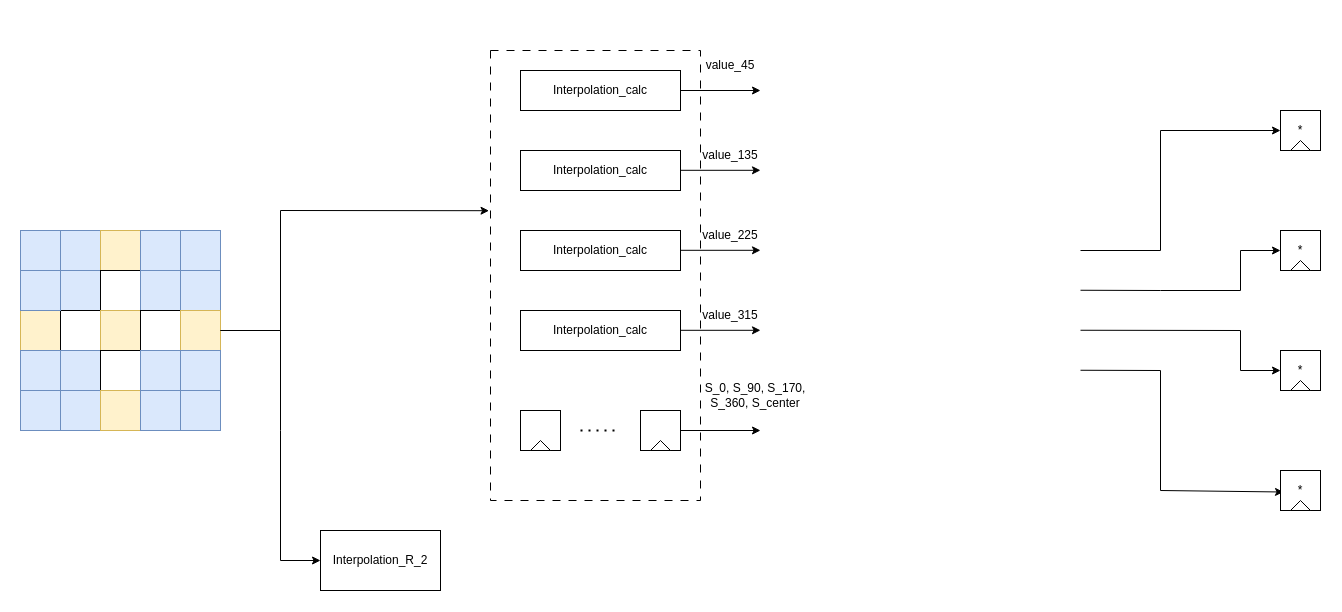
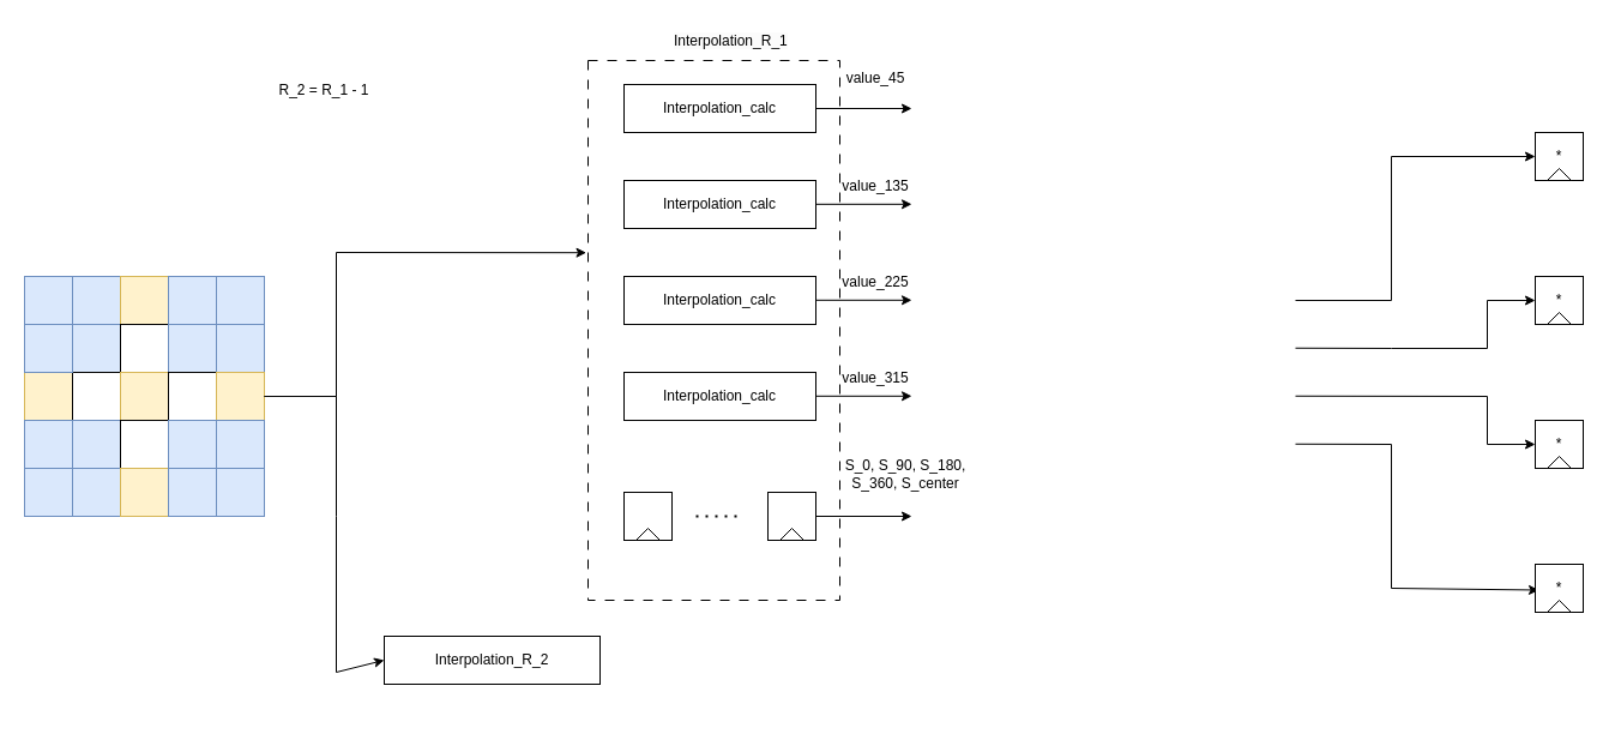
  <mxCell id="0" />
  <mxCell id="1" parent="0" />
  <mxCell id="2" value="" style="endArrow=classic;html=1;rounded=0;entryX=0;entryY=0.5;entryDx=0;entryDy=0;" edge="1" parent="1" target="59"><mxGeometry width="50" height="50" relative="1" as="geometry"><mxPoint x="1080" y="250" as="sourcePoint" /><mxPoint x="1160" y="250" as="targetPoint" /><Array as="points"><mxPoint x="1160" y="250" /><mxPoint x="1160" y="130" /></Array></mxGeometry></mxCell>
  <mxCell id="3" value="" style="endArrow=classic;html=1;rounded=0;entryX=0;entryY=0.5;entryDx=0;entryDy=0;" edge="1" parent="1" target="61"><mxGeometry width="50" height="50" relative="1" as="geometry"><mxPoint x="1080" y="289.76" as="sourcePoint" /><mxPoint x="1160" y="289.76" as="targetPoint" /><Array as="points"><mxPoint x="1160" y="290" /><mxPoint x="1240" y="290" /><mxPoint x="1240" y="250" /></Array></mxGeometry></mxCell>
  <mxCell id="4" value="" style="endArrow=classic;html=1;rounded=0;entryX=0;entryY=0.5;entryDx=0;entryDy=0;" edge="1" parent="1" target="64"><mxGeometry width="50" height="50" relative="1" as="geometry"><mxPoint x="1080" y="329.76" as="sourcePoint" /><mxPoint x="1160" y="329.76" as="targetPoint" /><Array as="points"><mxPoint x="1240" y="330" /><mxPoint x="1240" y="370" /></Array></mxGeometry></mxCell>
  <mxCell id="5" value="" style="endArrow=classic;html=1;rounded=0;entryX=0.075;entryY=0.538;entryDx=0;entryDy=0;entryPerimeter=0;" edge="1" parent="1" target="66"><mxGeometry width="50" height="50" relative="1" as="geometry"><mxPoint x="1080" y="369.76" as="sourcePoint" /><mxPoint x="1160" y="369.76" as="targetPoint" /><Array as="points"><mxPoint x="1160" y="370" /><mxPoint x="1160" y="490" /></Array></mxGeometry></mxCell>
  <mxCell id="6" value="" style="rounded=0;whiteSpace=wrap;html=1;" vertex="1" parent="1"><mxGeometry x="20" y="230" width="40" height="40" as="geometry" /></mxCell>
  <mxCell id="7" value="" style="rounded=0;whiteSpace=wrap;html=1;" vertex="1" parent="1"><mxGeometry x="20" y="270" width="40" height="40" as="geometry" /></mxCell>
  <mxCell id="8" value="" style="rounded=0;whiteSpace=wrap;html=1;fillColor=#fff2cc;strokeColor=#d6b656;" vertex="1" parent="1"><mxGeometry x="20" y="310" width="40" height="40" as="geometry" /></mxCell>
  <mxCell id="9" value="" style="rounded=0;whiteSpace=wrap;html=1;fillColor=#dae8fc;strokeColor=#6c8ebf;" vertex="1" parent="1"><mxGeometry x="20" y="350" width="40" height="40" as="geometry" /></mxCell>
  <mxCell id="10" value="" style="rounded=0;whiteSpace=wrap;html=1;fillColor=#dae8fc;strokeColor=#6c8ebf;" vertex="1" parent="1"><mxGeometry x="20" y="390" width="40" height="40" as="geometry" /></mxCell>
  <mxCell id="11" value="" style="rounded=0;whiteSpace=wrap;html=1;fillColor=#dae8fc;strokeColor=#6c8ebf;" vertex="1" parent="1"><mxGeometry x="60" y="230" width="40" height="40" as="geometry" /></mxCell>
  <mxCell id="12" value="" style="rounded=0;whiteSpace=wrap;html=1;fillColor=#dae8fc;strokeColor=#6c8ebf;" vertex="1" parent="1"><mxGeometry x="60" y="270" width="40" height="40" as="geometry" /></mxCell>
  <mxCell id="13" value="" style="rounded=0;whiteSpace=wrap;html=1;" vertex="1" parent="1"><mxGeometry x="60" y="310" width="40" height="40" as="geometry" /></mxCell>
  <mxCell id="14" value="" style="rounded=0;whiteSpace=wrap;html=1;fillColor=#dae8fc;strokeColor=#6c8ebf;" vertex="1" parent="1"><mxGeometry x="60" y="350" width="40" height="40" as="geometry" /></mxCell>
  <mxCell id="15" value="" style="rounded=0;whiteSpace=wrap;html=1;fillColor=#dae8fc;strokeColor=#6c8ebf;" vertex="1" parent="1"><mxGeometry x="60" y="390" width="40" height="40" as="geometry" /></mxCell>
  <mxCell id="16" value="" style="rounded=0;whiteSpace=wrap;html=1;fillColor=#fff2cc;strokeColor=#d6b656;" vertex="1" parent="1"><mxGeometry x="100" y="230" width="40" height="40" as="geometry" /></mxCell>
  <mxCell id="17" value="" style="rounded=0;whiteSpace=wrap;html=1;" vertex="1" parent="1"><mxGeometry x="100" y="270" width="40" height="40" as="geometry" /></mxCell>
  <mxCell id="18" value="" style="rounded=0;whiteSpace=wrap;html=1;fillColor=#fff2cc;strokeColor=#d6b656;" vertex="1" parent="1"><mxGeometry x="100" y="310" width="40" height="40" as="geometry" /></mxCell>
  <mxCell id="19" value="" style="rounded=0;whiteSpace=wrap;html=1;" vertex="1" parent="1"><mxGeometry x="100" y="350" width="40" height="40" as="geometry" /></mxCell>
  <mxCell id="20" value="" style="rounded=0;whiteSpace=wrap;html=1;fillColor=#fff2cc;strokeColor=#d6b656;" vertex="1" parent="1"><mxGeometry x="100" y="390" width="40" height="40" as="geometry" /></mxCell>
  <mxCell id="21" value="" style="rounded=0;whiteSpace=wrap;html=1;fillColor=#dae8fc;strokeColor=#6c8ebf;" vertex="1" parent="1"><mxGeometry x="140" y="230" width="40" height="40" as="geometry" /></mxCell>
  <mxCell id="22" value="" style="rounded=0;whiteSpace=wrap;html=1;fillColor=#dae8fc;strokeColor=#6c8ebf;" vertex="1" parent="1"><mxGeometry x="140" y="270" width="40" height="40" as="geometry" /></mxCell>
  <mxCell id="23" value="" style="rounded=0;whiteSpace=wrap;html=1;" vertex="1" parent="1"><mxGeometry x="140" y="310" width="40" height="40" as="geometry" /></mxCell>
  <mxCell id="24" value="" style="rounded=0;whiteSpace=wrap;html=1;fillColor=#dae8fc;strokeColor=#6c8ebf;" vertex="1" parent="1"><mxGeometry x="140" y="350" width="40" height="40" as="geometry" /></mxCell>
  <mxCell id="25" value="" style="rounded=0;whiteSpace=wrap;html=1;fillColor=#dae8fc;strokeColor=#6c8ebf;" vertex="1" parent="1"><mxGeometry x="140" y="390" width="40" height="40" as="geometry" /></mxCell>
  <mxCell id="26" value="" style="rounded=0;whiteSpace=wrap;html=1;fillColor=#dae8fc;strokeColor=#6c8ebf;" vertex="1" parent="1"><mxGeometry x="180" y="230" width="40" height="40" as="geometry" /></mxCell>
  <mxCell id="27" value="" style="rounded=0;whiteSpace=wrap;html=1;fillColor=#dae8fc;strokeColor=#6c8ebf;" vertex="1" parent="1"><mxGeometry x="180" y="270" width="40" height="40" as="geometry" /></mxCell>
  <mxCell id="28" value="" style="rounded=0;whiteSpace=wrap;html=1;fillColor=#fff2cc;strokeColor=#d6b656;" vertex="1" parent="1"><mxGeometry x="180" y="310" width="40" height="40" as="geometry" /></mxCell>
  <mxCell id="29" value="" style="rounded=0;whiteSpace=wrap;html=1;fillColor=#dae8fc;strokeColor=#6c8ebf;" vertex="1" parent="1"><mxGeometry x="180" y="350" width="40" height="40" as="geometry" /></mxCell>
  <mxCell id="30" value="" style="rounded=0;whiteSpace=wrap;html=1;fillColor=#dae8fc;strokeColor=#6c8ebf;" vertex="1" parent="1"><mxGeometry x="180" y="390" width="40" height="40" as="geometry" /></mxCell>
  <mxCell id="31" value="" style="endArrow=classic;html=1;rounded=0;exitX=1;exitY=0.5;exitDx=0;exitDy=0;entryX=-0.007;entryY=0.356;entryDx=0;entryDy=0;entryPerimeter=0;" edge="1" parent="1" source="28" target="32"><mxGeometry width="50" height="50" relative="1" as="geometry"><mxPoint x="300" y="350" as="sourcePoint" /><mxPoint x="320" y="210" as="targetPoint" /><Array as="points"><mxPoint x="280" y="330" /><mxPoint x="280" y="210" /></Array></mxGeometry></mxCell>
  <mxCell id="32" value="" style="rounded=0;whiteSpace=wrap;html=1;dashed=1;dashPattern=8 8;" vertex="1" parent="1"><mxGeometry x="490" y="50" width="210" height="450" as="geometry" /></mxCell>
- <mxCell id="33" value="Interpolation_R_2" style="rounded=0;whiteSpace=wrap;html=1;" vertex="1" parent="1"><mxGeometry x="320" y="530" width="120" height="60" as="geometry" /></mxCell>
+ <mxCell id="33" value="Interpolation_R_2" style="rounded=0;whiteSpace=wrap;html=1;" vertex="1" parent="1"><mxGeometry x="320" y="530" width="180" height="40" as="geometry" /></mxCell>
  <mxCell id="34" value="" style="endArrow=classic;html=1;rounded=0;exitX=1;exitY=0.5;exitDx=0;exitDy=0;entryX=0;entryY=0.5;entryDx=0;entryDy=0;" edge="1" parent="1" source="28" target="33"><mxGeometry width="50" height="50" relative="1" as="geometry"><mxPoint x="300" y="380" as="sourcePoint" /><mxPoint x="350" y="330" as="targetPoint" /><Array as="points"><mxPoint x="280" y="330" /><mxPoint x="280" y="430" /><mxPoint x="280" y="560" /></Array></mxGeometry></mxCell>
+ <mxCell id="35" value="R_2 = R_1 - 1" style="text;html=1;align=center;verticalAlign=middle;whiteSpace=wrap;rounded=0;" vertex="1" parent="1"><mxGeometry x="210" y="60" width="120" height="30" as="geometry" /></mxCell>
  <mxCell id="36" value="Interpolation_calc" style="rounded=0;whiteSpace=wrap;html=1;" vertex="1" parent="1"><mxGeometry x="520" width="160" height="40" as="geometry" y="70" /></mxCell>
  <mxCell id="37" value="" style="rounded=0;whiteSpace=wrap;html=1;fillColor=#dae8fc;strokeColor=#6c8ebf;" vertex="1" parent="1"><mxGeometry x="20" y="230" width="40" height="40" as="geometry" /></mxCell>
  <mxCell id="38" value="" style="rounded=0;whiteSpace=wrap;html=1;fillColor=#dae8fc;strokeColor=#6c8ebf;" vertex="1" parent="1"><mxGeometry x="20" y="270" width="40" height="40" as="geometry" /></mxCell>
  <mxCell id="39" value="Interpolation_calc" style="rounded=0;whiteSpace=wrap;html=1;" vertex="1" parent="1"><mxGeometry x="520" y="150" width="160" height="40" as="geometry" /></mxCell>
  <mxCell id="40" value="Interpolation_calc" style="rounded=0;whiteSpace=wrap;html=1;" vertex="1" parent="1"><mxGeometry x="520" y="230" width="160" height="40" as="geometry" /></mxCell>
  <mxCell id="41" value="Interpolation_calc" style="rounded=0;whiteSpace=wrap;html=1;" vertex="1" parent="1"><mxGeometry x="520" y="310" width="160" height="40" as="geometry" /></mxCell>
  <mxCell id="42" value="" style="group" vertex="1" connectable="0" parent="1"><mxGeometry x="520" y="410" width="40" height="40" as="geometry" /></mxCell>
  <mxCell id="43" value="" style="rounded=0;whiteSpace=wrap;html=1;" vertex="1" parent="42"><mxGeometry width="40" height="40" as="geometry" /></mxCell>
  <mxCell id="44" value="" style="triangle;whiteSpace=wrap;html=1;direction=north;" vertex="1" parent="42"><mxGeometry x="10" y="30" width="20" height="10" as="geometry" /></mxCell>
  <mxCell id="45" value="" style="group" vertex="1" connectable="0" parent="1"><mxGeometry x="640" y="410" width="40" height="40" as="geometry" /></mxCell>
  <mxCell id="46" value="" style="rounded=0;whiteSpace=wrap;html=1;" vertex="1" parent="45"><mxGeometry width="40" height="40" as="geometry" /></mxCell>
  <mxCell id="47" value="" style="triangle;whiteSpace=wrap;html=1;direction=north;" vertex="1" parent="45"><mxGeometry x="10" y="30" width="20" height="10" as="geometry" /></mxCell>
  <mxCell id="48" value="" style="endArrow=none;dashed=1;html=1;dashPattern=1 3;strokeWidth=2;rounded=0;" edge="1" parent="45"><mxGeometry width="50" height="50" relative="1" as="geometry"><mxPoint x="-60" y="20" as="sourcePoint" /><mxPoint x="-20" y="20" as="targetPoint" /></mxGeometry></mxCell>
  <mxCell id="49" value="" style="endArrow=classic;html=1;rounded=0;exitX=1;exitY=0.5;exitDx=0;exitDy=0;" edge="1" parent="1" source="36"><mxGeometry width="50" height="50" relative="1" as="geometry"><mxPoint x="880" y="220" as="sourcePoint" /><mxPoint x="760" y="90" as="targetPoint" /></mxGeometry></mxCell>
  <mxCell id="50" value="" style="endArrow=classic;html=1;rounded=0;exitX=1;exitY=0.5;exitDx=0;exitDy=0;" edge="1" parent="1"><mxGeometry width="50" height="50" relative="1" as="geometry"><mxPoint y="169.8" as="sourcePoint" x="680" /><mxPoint x="760" y="169.8" as="targetPoint" /></mxGeometry></mxCell>
  <mxCell id="51" value="" style="endArrow=classic;html=1;rounded=0;exitX=1;exitY=0.5;exitDx=0;exitDy=0;" edge="1" parent="1"><mxGeometry width="50" height="50" relative="1" as="geometry"><mxPoint y="249.8" as="sourcePoint" x="680" /><mxPoint x="760" y="249.8" as="targetPoint" /></mxGeometry></mxCell>
  <mxCell id="52" value="" style="endArrow=classic;html=1;rounded=0;exitX=1;exitY=0.5;exitDx=0;exitDy=0;" edge="1" parent="1"><mxGeometry width="50" height="50" relative="1" as="geometry"><mxPoint y="329.8" as="sourcePoint" x="680" /><mxPoint x="760" y="329.8" as="targetPoint" /></mxGeometry></mxCell>
  <mxCell id="53" value="value_45&lt;span style=&quot;color: rgba(0, 0, 0, 0); font-family: monospace; font-size: 0px; text-align: start; text-wrap-mode: nowrap;&quot;&gt;%3CmxGraphModel%3E%3Croot%3E%3CmxCell%20id%3D%220%22%2F%3E%3CmxCell%20id%3D%221%22%20parent%3D%220%22%2F%3E%3CmxCell%20id%3D%222%22%20value%3D%22%22%20style%3D%22endArrow%3Dclassic%3Bhtml%3D1%3Brounded%3D0%3BexitX%3D1%3BexitY%3D0.5%3BexitDx%3D0%3BexitDy%3D0%3B%22%20edge%3D%221%22%20parent%3D%221%22%3E%3CmxGeometry%20width%3D%2250%22%20height%3D%2250%22%20relative%3D%221%22%20as%3D%22geometry%22%3E%3CmxPoint%20y%3D%22179.8%22%20as%3D%22sourcePoint%22%2F%3E%3CmxPoint%20x%3D%2280%22%20y%3D%22179.8%22%20as%3D%22targetPoint%22%2F%3E%3C%2FmxGeometry%3E%3C%2FmxCell%3E%3C%2Froot%3E%3C%2FmxGraphModel%3E&lt;/span&gt;" style="text;html=1;align=center;verticalAlign=middle;whiteSpace=wrap;rounded=0;" vertex="1" parent="1"><mxGeometry x="700" y="50" width="60" height="30" as="geometry" /></mxCell>
  <mxCell id="54" value="value_135&lt;span style=&quot;color: rgba(0, 0, 0, 0); font-family: monospace; font-size: 0px; text-align: start; text-wrap-mode: nowrap;&quot;&gt;%3CmxGraphModel%3E%3Croot%3E%3CmxCell%20id%3D%220%22%2F%3E%3CmxCell%20id%3D%221%22%20parent%3D%220%22%2F%3E%3CmxCell%20id%3D%222%22%20value%3D%22%22%20style%3D%22endArrow%3Dclassic%3Bhtml%3D1%3Brounded%3D0%3BexitX%3D1%3BexitY%3D0.5%3BexitDx%3D0%3BexitDy%3D0%3B%22%20edge%3D%221%22%20parent%3D%221%22%3E%3CmxGeometry%20width%3D%2250%22%20height%3D%2250%22%20relative%3D%221%22%20as%3D%22geometry%22%3E%3CmxPoint%20y%3D%22179.8%22%20as%3D%22sourcePoint%22%2F%3E%3CmxPoint%20x%3D%2280%22%20y%3D%22179.8%22%20as%3D%22targetPoint%22%2F%3E%3C%2FmxGeometry%3E%3C%2FmxCell%3E%3C%2Froot%3E%3C%2FmxGraphModel%3E&lt;/span&gt;" style="text;html=1;align=center;verticalAlign=middle;whiteSpace=wrap;rounded=0;" vertex="1" parent="1"><mxGeometry x="700" y="140" width="60" height="30" as="geometry" /></mxCell>
  <mxCell id="55" value="value_22&lt;span style=&quot;color: rgba(0, 0, 0, 0); font-family: monospace; font-size: 0px; text-align: start; text-wrap-mode: nowrap;&quot;&gt;%3CmxGraphModel%3E%3Croot%3E%3CmxCell%20id%3D%220%22%2F%3E%3CmxCell%20id%3D%221%22%20parent%3D%220%22%2F%3E%3CmxCell%20id%3D%222%22%20value%3D%22value_135%26lt%3Bspan%20style%3D%26quot%3Bcolor%3A%20rgba(0%2C%200%2C%200%2C%200)%3B%20font-family%3A%20monospace%3B%20font-size%3A%200px%3B%20text-align%3A%20start%3B%20text-wrap-mode%3A%20nowrap%3B%26quot%3B%26gt%3B%253CmxGraphModel%253E%253Croot%253E%253CmxCell%2520id%253D%25220%2522%252F%253E%253CmxCell%2520id%253D%25221%2522%2520parent%253D%25220%2522%252F%253E%253CmxCell%2520id%253D%25222%2522%2520value%253D%2522%2522%2520style%253D%2522endArrow%253Dclassic%253Bhtml%253D1%253Brounded%253D0%253BexitX%253D1%253BexitY%253D0.5%253BexitDx%253D0%253BexitDy%253D0%253B%2522%2520edge%253D%25221%2522%2520parent%253D%25221%2522%253E%253CmxGeometry%2520width%253D%252250%2522%2520height%253D%252250%2522%2520relative%253D%25221%2522%2520as%253D%2522geometry%2522%253E%253CmxPoint%2520y%253D%2522179.8%2522%2520as%253D%2522sourcePoint%2522%252F%253E%253CmxPoint%2520x%253D%252280%2522%2520y%253D%2522179.8%2522%2520as%253D%2522targetPoint%2522%252F%253E%253C%252FmxGeometry%253E%253C%252FmxCell%253E%253C%252Froot%253E%253C%252FmxGraphModel%253E%26lt%3B%2Fspan%26gt%3B%22%20style%3D%22text%3Bhtml%3D1%3Balign%3Dcenter%3BverticalAlign%3Dmiddle%3BwhiteSpace%3Dwrap%3Brounded%3D0%3B%22%20vertex%3D%221%22%20parent%3D%221%22%3E%3CmxGeometry%20x%3D%2220%22%20y%3D%2270%22%20width%3D%2260%22%20height%3D%2230%22%20as%3D%22geometry%22%2F%3E%3C%2FmxCell%3E%3C%2Froot%3E%3C%2FmxGraphModel%3E&lt;/span&gt;5&lt;span style=&quot;color: rgba(0, 0, 0, 0); font-family: monospace; font-size: 0px; text-align: start; text-wrap-mode: nowrap;&quot;&gt;%3CmxGraphModel%3E%3Croot%3E%3CmxCell%20id%3D%220%22%2F%3E%3CmxCell%20id%3D%221%22%20parent%3D%220%22%2F%3E%3CmxCell%20id%3D%222%22%20value%3D%22%22%20style%3D%22endArrow%3Dclassic%3Bhtml%3D1%3Brounded%3D0%3BexitX%3D1%3BexitY%3D0.5%3BexitDx%3D0%3BexitDy%3D0%3B%22%20edge%3D%221%22%20parent%3D%221%22%3E%3CmxGeometry%20width%3D%2250%22%20height%3D%2250%22%20relative%3D%221%22%20as%3D%22geometry%22%3E%3CmxPoint%20y%3D%22179.8%22%20as%3D%22sourcePoint%22%2F%3E%3CmxPoint%20x%3D%2280%22%20y%3D%22179.8%22%20as%3D%22targetPoint%22%2F%3E%3C%2FmxGeometry%3E%3C%2FmxCell%3E%3C%2Froot%3E%3C%2FmxGraphMod&lt;/span&gt;" style="text;html=1;align=center;verticalAlign=middle;whiteSpace=wrap;rounded=0;" vertex="1" parent="1"><mxGeometry x="700" y="220" width="60" height="30" as="geometry" /></mxCell>
  <mxCell id="56" value="value_315&lt;span style=&quot;color: rgba(0, 0, 0, 0); font-family: monospace; font-size: 0px; text-align: start; text-wrap-mode: nowrap;&quot;&gt;%3CmxGraphModel%3E%3Croot%3E%3CmxCell%20id%3D%220%22%2F%3E%3CmxCell%20id%3D%221%22%20parent%3D%220%22%2F%3E%3CmxCell%20id%3D%222%22%20value%3D%22%22%20style%3D%22endArrow%3Dclassic%3Bhtml%3D1%3Brounded%3D0%3BexitX%3D1%3BexitY%3D0.5%3BexitDx%3D0%3BexitDy%3D0%3B%22%20edge%3D%221%22%20parent%3D%221%22%3E%3CmxGeometry%20width%3D%2250%22%20height%3D%2250%22%20relative%3D%221%22%20as%3D%22geometry%22%3E%3CmxPoint%20y%3D%22179.8%22%20as%3D%22sourcePoint%22%2F%3E%3CmxPoint%20x%3D%2280%22%20y%3D%22179.8%22%20as%3D%22targetPoint%22%2F%3E%3C%2FmxGeometry%3E%3C%2FmxCell%3E%3C%2Froot%3E%3C%2FmxGraphModel%3E&lt;/span&gt;" style="text;html=1;align=center;verticalAlign=middle;whiteSpace=wrap;rounded=0;" vertex="1" parent="1"><mxGeometry x="700" y="300" width="60" height="30" as="geometry" /></mxCell>
  <mxCell id="57" value="" style="endArrow=classic;html=1;rounded=0;exitX=1;exitY=0.5;exitDx=0;exitDy=0;" edge="1" parent="1" source="46"><mxGeometry width="50" height="50" relative="1" as="geometry"><mxPoint x="760" y="470" as="sourcePoint" /><mxPoint x="760" y="430" as="targetPoint" /></mxGeometry></mxCell>
- <mxCell id="58" value="S_0, S_90, S_170, S_360, S_center" style="text;html=1;align=center;verticalAlign=middle;whiteSpace=wrap;rounded=0;" vertex="1" parent="1"><mxGeometry x="690" y="380" width="130" height="30" as="geometry" /></mxCell>
+ <mxCell id="58" value="S_0, S_90, S_180, S_360, S_center" style="text;html=1;align=center;verticalAlign=middle;whiteSpace=wrap;rounded=0;" vertex="1" parent="1"><mxGeometry x="690" y="380" width="130" height="30" as="geometry" /></mxCell>
  <mxCell id="59" value="*" style="rounded=0;whiteSpace=wrap;html=1;" vertex="1" parent="1"><mxGeometry x="1280" y="110" width="40" height="40" as="geometry" /></mxCell>
  <mxCell id="60" value="" style="triangle;whiteSpace=wrap;html=1;direction=north;" vertex="1" parent="1"><mxGeometry x="1290" y="140" width="20" height="10" as="geometry" /></mxCell>
  <mxCell id="61" value="*" style="rounded=0;whiteSpace=wrap;html=1;" vertex="1" parent="1"><mxGeometry x="1280" y="230" width="40" height="40" as="geometry" /></mxCell>
  <mxCell id="62" value="" style="triangle;whiteSpace=wrap;html=1;direction=north;" vertex="1" parent="1"><mxGeometry x="1290" y="260" width="20" height="10" as="geometry" /></mxCell>
+ <mxCell id="63" value="&lt;span style=&quot;color: rgb(0, 0, 0); font-family: Helvetica; font-size: 12px; font-style: normal; font-variant-ligatures: normal; font-variant-caps: normal; font-weight: 400; letter-spacing: normal; orphans: 2; text-align: center; text-indent: 0px; text-transform: none; widows: 2; word-spacing: 0px; -webkit-text-stroke-width: 0px; white-space: normal; background-color: rgb(251, 251, 251); text-decoration-thickness: initial; text-decoration-style: initial; text-decoration-color: initial; display: inline !important; float: none;&quot;&gt;Interpolation_R_1&lt;/span&gt;" style="text;whiteSpace=wrap;html=1;" vertex="1" parent="1"><mxGeometry x="560" y="20" width="100" height="30" as="geometry" /></mxCell>
  <mxCell id="64" value="*" style="rounded=0;whiteSpace=wrap;html=1;" vertex="1" parent="1"><mxGeometry x="1280" y="350" width="40" height="40" as="geometry" /></mxCell>
  <mxCell id="65" value="" style="triangle;whiteSpace=wrap;html=1;direction=north;" vertex="1" parent="1"><mxGeometry x="1290" y="380" width="20" height="10" as="geometry" /></mxCell>
  <mxCell id="66" value="*" style="rounded=0;whiteSpace=wrap;html=1;" vertex="1" parent="1"><mxGeometry x="1280" y="470" width="40" height="40" as="geometry" /></mxCell>
  <mxCell id="67" value="" style="triangle;whiteSpace=wrap;html=1;direction=north;" vertex="1" parent="1"><mxGeometry x="1290" y="500" width="20" height="10" as="geometry" /></mxCell>
